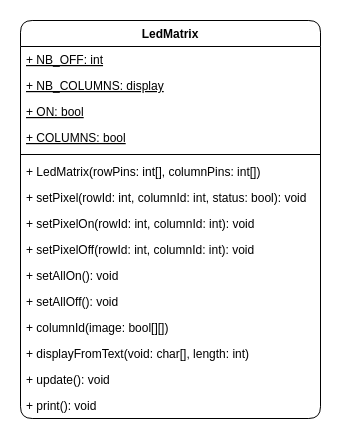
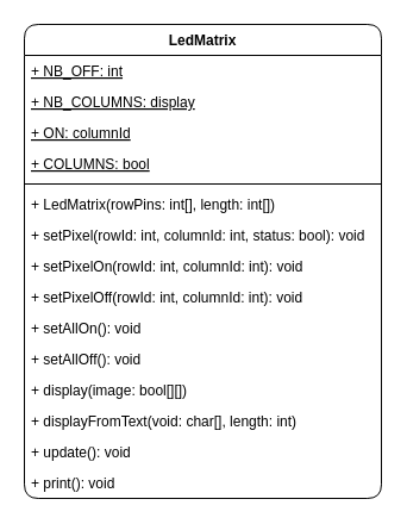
  <mxCell id="0" />
  <mxCell id="1" parent="0" />
  <mxCell id="2" value="LedMatrix" style="swimlane;fontStyle=1;align=center;verticalAlign=top;childLayout=stackLayout;horizontal=1;startSize=26;horizontalStack=0;resizeParent=1;resizeParentMax=0;resizeLast=0;collapsible=1;marginBottom=0;rounded=1;swimlaneFillColor=#FFFFFF;" vertex="1" parent="1"><mxGeometry x="20" y="20" width="300" height="398" as="geometry" /></mxCell>
  <mxCell id="3" value="+ NB_OFF: int" style="text;strokeColor=none;fillColor=none;align=left;verticalAlign=top;spacingLeft=4;spacingRight=4;overflow=hidden;rotatable=0;points=[[0,0.5],[1,0.5]];portConstraint=eastwest;fontStyle=4" vertex="1" parent="2"><mxGeometry y="26" width="300" height="26" as="geometry" /></mxCell>
  <mxCell id="4" value="+ NB_COLUMNS: display" style="text;strokeColor=none;fillColor=none;align=left;verticalAlign=top;spacingLeft=4;spacingRight=4;overflow=hidden;rotatable=0;points=[[0,0.5],[1,0.5]];portConstraint=eastwest;fontStyle=4" vertex="1" parent="2"><mxGeometry y="52" width="300" height="26" as="geometry" /></mxCell>
- <mxCell id="5" value="+ ON: bool" style="text;strokeColor=none;fillColor=none;align=left;verticalAlign=top;spacingLeft=4;spacingRight=4;overflow=hidden;rotatable=0;points=[[0,0.5],[1,0.5]];portConstraint=eastwest;fontStyle=4" vertex="1" parent="2"><mxGeometry y="78" width="300" height="26" as="geometry" /></mxCell>
+ <mxCell id="5" value="+ ON: columnId" style="text;strokeColor=none;fillColor=none;align=left;verticalAlign=top;spacingLeft=4;spacingRight=4;overflow=hidden;rotatable=0;points=[[0,0.5],[1,0.5]];portConstraint=eastwest;fontStyle=4" vertex="1" parent="2"><mxGeometry y="78" width="300" height="26" as="geometry" /></mxCell>
  <mxCell id="6" value="+ COLUMNS: bool" style="text;strokeColor=none;fillColor=none;align=left;verticalAlign=top;spacingLeft=4;spacingRight=4;overflow=hidden;rotatable=0;points=[[0,0.5],[1,0.5]];portConstraint=eastwest;fontStyle=4" vertex="1" parent="2"><mxGeometry y="104" width="300" height="26" as="geometry" /></mxCell>
  <mxCell id="7" value="" style="line;strokeWidth=1;fillColor=none;align=left;verticalAlign=middle;spacingTop=-1;spacingLeft=3;spacingRight=3;rotatable=0;labelPosition=right;points=[];portConstraint=eastwest;strokeColor=inherit;" vertex="1" parent="2"><mxGeometry y="130" width="300" height="8" as="geometry" /></mxCell>
- <mxCell id="8" value="+ LedMatrix(rowPins: int[], columnPins: int[])" style="text;strokeColor=none;fillColor=none;align=left;verticalAlign=top;spacingLeft=4;spacingRight=4;overflow=hidden;rotatable=0;points=[[0,0.5],[1,0.5]];portConstraint=eastwest;" vertex="1" parent="2"><mxGeometry y="138" width="300" height="26" as="geometry" /></mxCell>
+ <mxCell id="8" value="+ LedMatrix(rowPins: int[], length: int[])" style="text;strokeColor=none;fillColor=none;align=left;verticalAlign=top;spacingLeft=4;spacingRight=4;overflow=hidden;rotatable=0;points=[[0,0.5],[1,0.5]];portConstraint=eastwest;" vertex="1" parent="2"><mxGeometry y="138" width="300" height="26" as="geometry" /></mxCell>
  <mxCell id="9" value="+ setPixel(rowId: int, columnId: int, status: bool): void" style="text;strokeColor=none;fillColor=none;align=left;verticalAlign=top;spacingLeft=4;spacingRight=4;overflow=hidden;rotatable=0;points=[[0,0.5],[1,0.5]];portConstraint=eastwest;" vertex="1" parent="2"><mxGeometry y="164" width="300" height="26" as="geometry" /></mxCell>
  <mxCell id="10" value="+ setPixelOn(rowId: int, columnId: int): void" style="text;strokeColor=none;fillColor=none;align=left;verticalAlign=top;spacingLeft=4;spacingRight=4;overflow=hidden;rotatable=0;points=[[0,0.5],[1,0.5]];portConstraint=eastwest;" vertex="1" parent="2"><mxGeometry y="190" width="300" height="26" as="geometry" /></mxCell>
  <mxCell id="11" value="+ setPixelOff(rowId: int, columnId: int): void" style="text;strokeColor=none;fillColor=none;align=left;verticalAlign=top;spacingLeft=4;spacingRight=4;overflow=hidden;rotatable=0;points=[[0,0.5],[1,0.5]];portConstraint=eastwest;" vertex="1" parent="2"><mxGeometry y="216" width="300" height="26" as="geometry" /></mxCell>
  <mxCell id="12" value="+ setAllOn(): void" style="text;strokeColor=none;fillColor=none;align=left;verticalAlign=top;spacingLeft=4;spacingRight=4;overflow=hidden;rotatable=0;points=[[0,0.5],[1,0.5]];portConstraint=eastwest;" vertex="1" parent="2"><mxGeometry y="242" width="300" height="26" as="geometry" /></mxCell>
  <mxCell id="13" value="+ setAllOff(): void" style="text;strokeColor=none;fillColor=none;align=left;verticalAlign=top;spacingLeft=4;spacingRight=4;overflow=hidden;rotatable=0;points=[[0,0.5],[1,0.5]];portConstraint=eastwest;" vertex="1" parent="2"><mxGeometry y="268" width="300" height="26" as="geometry" /></mxCell>
- <mxCell id="14" value="+ columnId(image: bool[][])" style="text;strokeColor=none;fillColor=none;align=left;verticalAlign=top;spacingLeft=4;spacingRight=4;overflow=hidden;rotatable=0;points=[[0,0.5],[1,0.5]];portConstraint=eastwest;" vertex="1" parent="2"><mxGeometry y="294" width="300" height="26" as="geometry" /></mxCell>
+ <mxCell id="14" value="+ display(image: bool[][])" style="text;strokeColor=none;fillColor=none;align=left;verticalAlign=top;spacingLeft=4;spacingRight=4;overflow=hidden;rotatable=0;points=[[0,0.5],[1,0.5]];portConstraint=eastwest;" vertex="1" parent="2"><mxGeometry y="294" width="300" height="26" as="geometry" /></mxCell>
  <mxCell id="15" value="+ displayFromText(void: char[], length: int)" style="text;strokeColor=none;fillColor=none;align=left;verticalAlign=top;spacingLeft=4;spacingRight=4;overflow=hidden;rotatable=0;points=[[0,0.5],[1,0.5]];portConstraint=eastwest;" vertex="1" parent="2"><mxGeometry y="320" width="300" height="26" as="geometry" /></mxCell>
  <mxCell id="16" value="+ update(): void" style="text;strokeColor=none;fillColor=none;align=left;verticalAlign=top;spacingLeft=4;spacingRight=4;overflow=hidden;rotatable=0;points=[[0,0.5],[1,0.5]];portConstraint=eastwest;" vertex="1" parent="2"><mxGeometry y="346" width="300" height="26" as="geometry" /></mxCell>
  <mxCell id="17" value="+ print(): void" style="text;strokeColor=none;fillColor=none;align=left;verticalAlign=top;spacingLeft=4;spacingRight=4;overflow=hidden;rotatable=0;points=[[0,0.5],[1,0.5]];portConstraint=eastwest;" vertex="1" parent="2"><mxGeometry y="372" width="300" height="26" as="geometry" /></mxCell>
